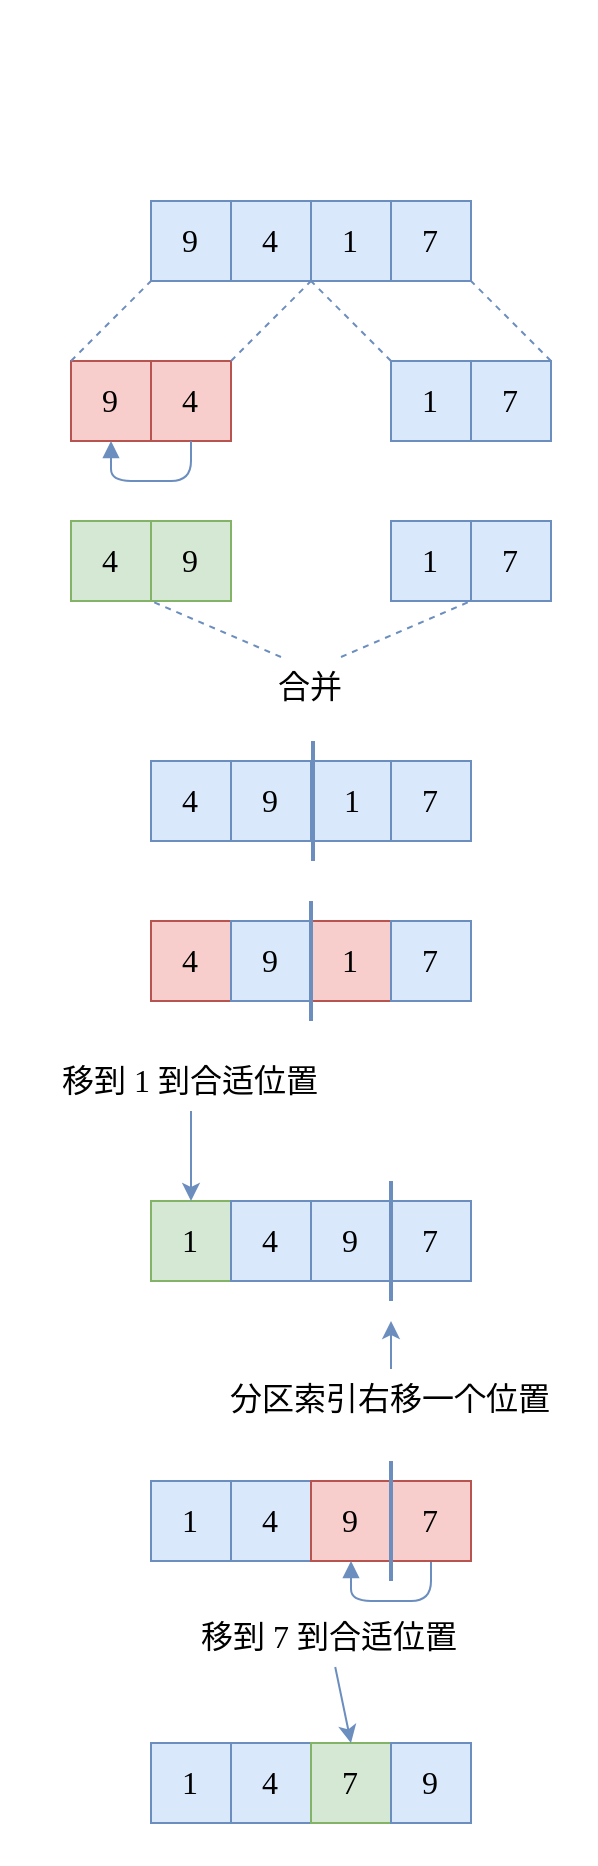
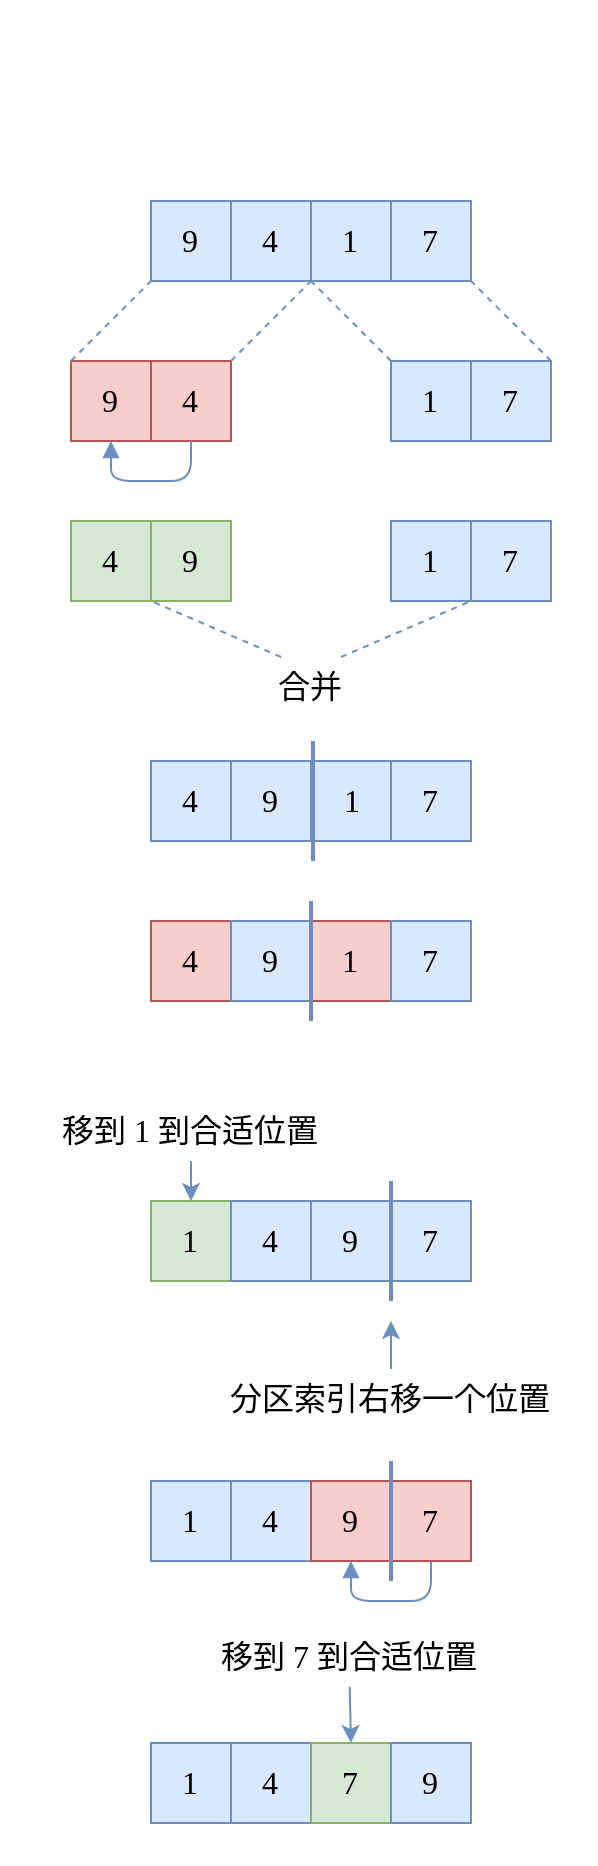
  <mxCell id="0" />
  <mxCell id="1" parent="0" />
  <mxCell id="2" style="edgeStyle=orthogonalEdgeStyle;rounded=1;orthogonalLoop=1;jettySize=auto;html=1;shadow=0;strokeColor=#6c8ebf;strokeWidth=1;fontFamily=Ubuntu;fontSize=14;fontStyle=0;endArrow=block;endFill=1;fillColor=#dae8fc;entryX=0.5;entryY=1;entryDx=0;entryDy=0;exitX=0.5;exitY=1;exitDx=0;exitDy=0;startArrow=block;startFill=1;" parent="1" edge="1"><mxGeometry relative="1" as="geometry"><mxPoint x="175" y="20" as="targetPoint" /></mxGeometry></mxCell>
  <mxCell id="3" value="9" style="rounded=0;whiteSpace=wrap;html=1;shadow=0;strokeColor=#6c8ebf;strokeWidth=1;fontFamily=Ubuntu;fontSize=16;fontStyle=0;fillColor=#dae8fc;" parent="1" vertex="1"><mxGeometry x="75" y="100" width="40" height="40" as="geometry" /></mxCell>
  <mxCell id="4" value="4" style="rounded=0;whiteSpace=wrap;html=1;shadow=0;strokeColor=#6c8ebf;strokeWidth=1;fontFamily=Ubuntu;fontSize=16;fontStyle=0;fillColor=#dae8fc;" parent="1" vertex="1"><mxGeometry x="115" y="100" width="40" height="40" as="geometry" /></mxCell>
  <mxCell id="5" value="1" style="rounded=0;whiteSpace=wrap;html=1;shadow=0;strokeColor=#6c8ebf;strokeWidth=1;fontFamily=Ubuntu;fontSize=16;fontStyle=0;fillColor=#dae8fc;" parent="1" vertex="1"><mxGeometry x="155" y="100" width="40" height="40" as="geometry" /></mxCell>
  <mxCell id="6" value="7" style="rounded=0;whiteSpace=wrap;html=1;shadow=0;strokeColor=#6c8ebf;strokeWidth=1;fontFamily=Ubuntu;fontSize=16;fontStyle=0;fillColor=#dae8fc;" parent="1" vertex="1"><mxGeometry x="195" y="100" width="40" height="40" as="geometry" /></mxCell>
  <mxCell id="7" value="合并" style="text;html=1;align=center;verticalAlign=middle;whiteSpace=wrap;rounded=0;fontFamily=Ubuntu;fontSize=16;fontStyle=0;" parent="1" vertex="1"><mxGeometry x="125" y="328" width="60" height="30" as="geometry" /></mxCell>
  <mxCell id="8" value="9" style="rounded=0;whiteSpace=wrap;html=1;shadow=0;strokeColor=#b85450;strokeWidth=1;fontFamily=Ubuntu;fontSize=16;fontStyle=0;fillColor=#f8cecc;" vertex="1" parent="1"><mxGeometry x="35" y="180" width="40" height="40" as="geometry" /></mxCell>
  <mxCell id="9" value="4" style="rounded=0;whiteSpace=wrap;html=1;shadow=0;strokeColor=#b85450;strokeWidth=1;fontFamily=Ubuntu;fontSize=16;fontStyle=0;fillColor=#f8cecc;" vertex="1" parent="1"><mxGeometry x="75" y="180" width="40" height="40" as="geometry" /></mxCell>
  <mxCell id="10" value="1" style="rounded=0;whiteSpace=wrap;html=1;shadow=0;strokeColor=#6c8ebf;strokeWidth=1;fontFamily=Ubuntu;fontSize=16;fontStyle=0;fillColor=#dae8fc;" vertex="1" parent="1"><mxGeometry x="195" y="180" width="40" height="40" as="geometry" /></mxCell>
  <mxCell id="11" value="7" style="rounded=0;whiteSpace=wrap;html=1;shadow=0;strokeColor=#6c8ebf;strokeWidth=1;fontFamily=Ubuntu;fontSize=16;fontStyle=0;fillColor=#dae8fc;" vertex="1" parent="1"><mxGeometry x="235" y="180" width="40" height="40" as="geometry" /></mxCell>
  <mxCell id="12" value="" style="endArrow=none;dashed=1;html=1;rounded=1;shadow=0;strokeColor=#6c8ebf;strokeWidth=1;fontFamily=Ubuntu;fontSize=14;fontStyle=0;fillColor=#dae8fc;entryX=0;entryY=1;entryDx=0;entryDy=0;exitX=0;exitY=0;exitDx=0;exitDy=0;" edge="1" parent="1" source="8" target="3"><mxGeometry width="50" height="50" relative="1" as="geometry"><mxPoint x="315" y="230" as="sourcePoint" /><mxPoint x="365" y="180" as="targetPoint" /></mxGeometry></mxCell>
  <mxCell id="13" value="" style="endArrow=none;dashed=1;html=1;rounded=1;shadow=0;strokeColor=#6c8ebf;strokeWidth=1;fontFamily=Ubuntu;fontSize=14;fontStyle=0;fillColor=#dae8fc;entryX=0;entryY=1;entryDx=0;entryDy=0;exitX=1;exitY=0;exitDx=0;exitDy=0;" edge="1" parent="1" source="9" target="5"><mxGeometry width="50" height="50" relative="1" as="geometry"><mxPoint x="315" y="230" as="sourcePoint" /><mxPoint x="365" y="180" as="targetPoint" /></mxGeometry></mxCell>
  <mxCell id="14" value="" style="endArrow=none;dashed=1;html=1;rounded=1;shadow=0;strokeColor=#6c8ebf;strokeWidth=1;fontFamily=Ubuntu;fontSize=14;fontStyle=0;fillColor=#dae8fc;entryX=0;entryY=1;entryDx=0;entryDy=0;exitX=0;exitY=0;exitDx=0;exitDy=0;" edge="1" parent="1" source="10" target="5"><mxGeometry width="50" height="50" relative="1" as="geometry"><mxPoint x="315" y="230" as="sourcePoint" /><mxPoint x="365" y="180" as="targetPoint" /></mxGeometry></mxCell>
  <mxCell id="15" value="" style="endArrow=none;dashed=1;html=1;rounded=1;shadow=0;strokeColor=#6c8ebf;strokeWidth=1;fontFamily=Ubuntu;fontSize=14;fontStyle=0;fillColor=#dae8fc;entryX=1;entryY=1;entryDx=0;entryDy=0;exitX=1;exitY=0;exitDx=0;exitDy=0;" edge="1" parent="1" source="11" target="6"><mxGeometry width="50" height="50" relative="1" as="geometry"><mxPoint x="315" y="230" as="sourcePoint" /><mxPoint x="365" y="180" as="targetPoint" /></mxGeometry></mxCell>
  <mxCell id="16" value="4" style="rounded=0;whiteSpace=wrap;html=1;shadow=0;strokeColor=#82b366;strokeWidth=1;fontFamily=Ubuntu;fontSize=16;fontStyle=0;fillColor=#d5e8d4;" vertex="1" parent="1"><mxGeometry x="35" y="260" width="40" height="40" as="geometry" /></mxCell>
  <mxCell id="17" style="edgeStyle=orthogonalEdgeStyle;rounded=1;orthogonalLoop=1;jettySize=auto;html=1;entryX=0.5;entryY=1;entryDx=0;entryDy=0;shadow=0;strokeColor=#6c8ebf;strokeWidth=1;fontFamily=Ubuntu;fontSize=14;fontStyle=0;endArrow=block;endFill=1;fillColor=#dae8fc;exitX=0.5;exitY=1;exitDx=0;exitDy=0;" edge="1" parent="1" source="9" target="8"><mxGeometry relative="1" as="geometry" /></mxCell>
  <mxCell id="18" value="9" style="rounded=0;whiteSpace=wrap;html=1;shadow=0;strokeColor=#82b366;strokeWidth=1;fontFamily=Ubuntu;fontSize=16;fontStyle=0;fillColor=#d5e8d4;" vertex="1" parent="1"><mxGeometry x="75" y="260" width="40" height="40" as="geometry" /></mxCell>
  <mxCell id="19" value="1" style="rounded=0;whiteSpace=wrap;html=1;shadow=0;strokeColor=#6c8ebf;strokeWidth=1;fontFamily=Ubuntu;fontSize=16;fontStyle=0;fillColor=#dae8fc;" vertex="1" parent="1"><mxGeometry x="195" y="260" width="40" height="40" as="geometry" /></mxCell>
  <mxCell id="20" value="7" style="rounded=0;whiteSpace=wrap;html=1;shadow=0;strokeColor=#6c8ebf;strokeWidth=1;fontFamily=Ubuntu;fontSize=16;fontStyle=0;fillColor=#dae8fc;" vertex="1" parent="1"><mxGeometry x="235" y="260" width="40" height="40" as="geometry" /></mxCell>
  <mxCell id="21" value="4" style="rounded=0;whiteSpace=wrap;html=1;shadow=0;strokeColor=#6c8ebf;strokeWidth=1;fontFamily=Ubuntu;fontSize=16;fontStyle=0;fillColor=#dae8fc;" vertex="1" parent="1"><mxGeometry x="75" y="380" width="40" height="40" as="geometry" /></mxCell>
  <mxCell id="22" value="9" style="rounded=0;whiteSpace=wrap;html=1;shadow=0;strokeColor=#6c8ebf;strokeWidth=1;fontFamily=Ubuntu;fontSize=16;fontStyle=0;fillColor=#dae8fc;" vertex="1" parent="1"><mxGeometry x="115" y="380" width="40" height="40" as="geometry" /></mxCell>
  <mxCell id="23" value="1" style="rounded=0;whiteSpace=wrap;html=1;shadow=0;strokeColor=#6c8ebf;strokeWidth=1;fontFamily=Ubuntu;fontSize=16;fontStyle=0;fillColor=#dae8fc;" vertex="1" parent="1"><mxGeometry x="156" y="380" width="40" height="40" as="geometry" /></mxCell>
  <mxCell id="24" value="7" style="rounded=0;whiteSpace=wrap;html=1;shadow=0;strokeColor=#6c8ebf;strokeWidth=1;fontFamily=Ubuntu;fontSize=16;fontStyle=0;fillColor=#dae8fc;" vertex="1" parent="1"><mxGeometry x="195" y="380" width="40" height="40" as="geometry" /></mxCell>
  <mxCell id="25" value="4" style="rounded=0;whiteSpace=wrap;html=1;shadow=0;strokeColor=#b85450;strokeWidth=1;fontFamily=Ubuntu;fontSize=16;fontStyle=0;fillColor=#f8cecc;" vertex="1" parent="1"><mxGeometry x="75" y="460" width="40" height="40" as="geometry" /></mxCell>
  <mxCell id="26" value="9" style="rounded=0;whiteSpace=wrap;html=1;shadow=0;strokeColor=#6c8ebf;strokeWidth=1;fontFamily=Ubuntu;fontSize=16;fontStyle=0;fillColor=#dae8fc;" vertex="1" parent="1"><mxGeometry x="115" y="460" width="40" height="40" as="geometry" /></mxCell>
  <mxCell id="27" value="1" style="rounded=0;whiteSpace=wrap;html=1;shadow=0;strokeColor=#b85450;strokeWidth=1;fontFamily=Ubuntu;fontSize=16;fontStyle=0;fillColor=#f8cecc;" vertex="1" parent="1"><mxGeometry x="155" y="460" width="40" height="40" as="geometry" /></mxCell>
  <mxCell id="28" value="7" style="rounded=0;whiteSpace=wrap;html=1;shadow=0;strokeColor=#6c8ebf;strokeWidth=1;fontFamily=Ubuntu;fontSize=16;fontStyle=0;fillColor=#dae8fc;" vertex="1" parent="1"><mxGeometry x="195" y="460" width="40" height="40" as="geometry" /></mxCell>
  <mxCell id="29" value="1" style="rounded=0;whiteSpace=wrap;html=1;shadow=0;strokeColor=#6c8ebf;strokeWidth=1;fontFamily=Ubuntu;fontSize=16;fontStyle=0;fillColor=#dae8fc;" vertex="1" parent="1"><mxGeometry x="75" y="871" width="40" height="40" as="geometry" /></mxCell>
  <mxCell id="30" value="4" style="rounded=0;whiteSpace=wrap;html=1;shadow=0;strokeColor=#6c8ebf;strokeWidth=1;fontFamily=Ubuntu;fontSize=16;fontStyle=0;fillColor=#dae8fc;" vertex="1" parent="1"><mxGeometry x="115" y="871" width="40" height="40" as="geometry" /></mxCell>
  <mxCell id="31" value="7" style="rounded=0;whiteSpace=wrap;html=1;shadow=0;strokeColor=#82b366;strokeWidth=1;fontFamily=Ubuntu;fontSize=16;fontStyle=0;fillColor=#d5e8d4;" vertex="1" parent="1"><mxGeometry x="155" y="871" width="40" height="40" as="geometry" /></mxCell>
  <mxCell id="32" value="9" style="rounded=0;whiteSpace=wrap;html=1;shadow=0;strokeColor=#6c8ebf;strokeWidth=1;fontFamily=Ubuntu;fontSize=16;fontStyle=0;fillColor=#dae8fc;" vertex="1" parent="1"><mxGeometry x="195" y="871" width="40" height="40" as="geometry" /></mxCell>
  <mxCell id="33" value="" style="endArrow=none;html=1;rounded=1;shadow=0;strokeColor=#6c8ebf;strokeWidth=2;fontFamily=Ubuntu;fontSize=14;fontStyle=0;fillColor=#dae8fc;" edge="1" parent="1"><mxGeometry width="50" height="50" relative="1" as="geometry"><mxPoint x="155" y="510" as="sourcePoint" /><mxPoint x="155" y="450" as="targetPoint" /></mxGeometry></mxCell>
  <mxCell id="34" value="" style="endArrow=none;html=1;rounded=1;shadow=0;strokeColor=#6c8ebf;strokeWidth=2;fontFamily=Ubuntu;fontSize=14;fontStyle=0;fillColor=#dae8fc;" edge="1" parent="1"><mxGeometry width="50" height="50" relative="1" as="geometry"><mxPoint x="156" y="430" as="sourcePoint" /><mxPoint x="156" y="370" as="targetPoint" /></mxGeometry></mxCell>
  <mxCell id="35" value="" style="endArrow=none;dashed=1;html=1;rounded=1;shadow=0;strokeColor=#6c8ebf;strokeWidth=1;fontFamily=Ubuntu;fontSize=14;fontStyle=0;fillColor=#dae8fc;entryX=0;entryY=1;entryDx=0;entryDy=0;exitX=0.25;exitY=0;exitDx=0;exitDy=0;" edge="1" parent="1" source="7" target="18"><mxGeometry width="50" height="50" relative="1" as="geometry"><mxPoint x="315" y="350" as="sourcePoint" /><mxPoint x="365" y="300" as="targetPoint" /></mxGeometry></mxCell>
  <mxCell id="36" value="" style="endArrow=none;dashed=1;html=1;rounded=1;shadow=0;strokeColor=#6c8ebf;strokeWidth=1;fontFamily=Ubuntu;fontSize=14;fontStyle=0;fillColor=#dae8fc;entryX=0;entryY=1;entryDx=0;entryDy=0;exitX=0.75;exitY=0;exitDx=0;exitDy=0;" edge="1" parent="1" source="7" target="20"><mxGeometry width="50" height="50" relative="1" as="geometry"><mxPoint x="315" y="350" as="sourcePoint" /><mxPoint x="365" y="300" as="targetPoint" /></mxGeometry></mxCell>
- <mxCell id="37" value="移到 1 到合适位置" style="text;html=1;align=center;verticalAlign=middle;whiteSpace=wrap;rounded=0;fontFamily=Ubuntu;fontSize=16;fontStyle=0;" vertex="1" parent="1"><mxGeometry x="20" y="525" width="150" height="30" as="geometry" /></mxCell>
+ <mxCell id="37" value="移到 1 到合适位置" style="text;html=1;align=center;verticalAlign=middle;whiteSpace=wrap;rounded=0;fontFamily=Ubuntu;fontSize=16;fontStyle=0;" vertex="1" parent="1"><mxGeometry x="20" y="550" width="150" height="30" as="geometry" /></mxCell>
  <mxCell id="38" value="分区索引右移一个位置" style="text;html=1;align=center;verticalAlign=middle;whiteSpace=wrap;rounded=0;fontFamily=Ubuntu;fontSize=16;fontStyle=0;" vertex="1" parent="1"><mxGeometry x="113" y="684" width="164" height="30" as="geometry" /></mxCell>
  <mxCell id="39" value="" style="group" vertex="1" connectable="0" parent="1"><mxGeometry x="75" y="730" width="160" height="60" as="geometry" /></mxCell>
  <mxCell id="40" value="1" style="rounded=0;whiteSpace=wrap;html=1;shadow=0;strokeColor=#6c8ebf;strokeWidth=1;fontFamily=Ubuntu;fontSize=16;fontStyle=0;fillColor=#dae8fc;" vertex="1" parent="39"><mxGeometry y="10" width="40" height="40" as="geometry" /></mxCell>
  <mxCell id="41" value="4" style="rounded=0;whiteSpace=wrap;html=1;shadow=0;strokeColor=#6c8ebf;strokeWidth=1;fontFamily=Ubuntu;fontSize=16;fontStyle=0;fillColor=#dae8fc;" vertex="1" parent="39"><mxGeometry x="40" y="10" width="40" height="40" as="geometry" /></mxCell>
  <mxCell id="42" value="9" style="rounded=0;whiteSpace=wrap;html=1;shadow=0;strokeColor=#b85450;strokeWidth=1;fontFamily=Ubuntu;fontSize=16;fontStyle=0;fillColor=#f8cecc;" vertex="1" parent="39"><mxGeometry x="80" y="10" width="40" height="40" as="geometry" /></mxCell>
  <mxCell id="43" style="edgeStyle=orthogonalEdgeStyle;rounded=1;orthogonalLoop=1;jettySize=auto;html=1;entryX=0.5;entryY=1;entryDx=0;entryDy=0;shadow=0;strokeColor=#6c8ebf;strokeWidth=1;fontFamily=Ubuntu;fontSize=14;fontStyle=0;endArrow=block;endFill=1;fillColor=#dae8fc;exitX=0.5;exitY=1;exitDx=0;exitDy=0;" edge="1" parent="39" source="44" target="42"><mxGeometry relative="1" as="geometry" /></mxCell>
  <mxCell id="44" value="7" style="rounded=0;whiteSpace=wrap;html=1;shadow=0;strokeColor=#b85450;strokeWidth=1;fontFamily=Ubuntu;fontSize=16;fontStyle=0;fillColor=#f8cecc;" vertex="1" parent="39"><mxGeometry x="120" y="10" width="40" height="40" as="geometry" /></mxCell>
  <mxCell id="45" value="" style="endArrow=none;html=1;rounded=1;shadow=0;strokeColor=#6c8ebf;strokeWidth=2;fontFamily=Ubuntu;fontSize=14;fontStyle=0;fillColor=#dae8fc;" edge="1" parent="39"><mxGeometry width="50" height="50" relative="1" as="geometry"><mxPoint x="120" y="60" as="sourcePoint" /><mxPoint x="120" as="targetPoint" /></mxGeometry></mxCell>
- <mxCell id="46" value="移到 7 到合适位置" style="text;html=1;align=center;verticalAlign=middle;whiteSpace=wrap;rounded=0;fontFamily=Ubuntu;fontSize=16;fontStyle=0;" vertex="1" parent="1"><mxGeometry x="86.5" y="803" width="155" height="30" as="geometry" /></mxCell>
+ <mxCell id="46" value="移到 7 到合适位置" style="text;html=1;align=center;verticalAlign=middle;whiteSpace=wrap;rounded=0;fontFamily=Ubuntu;fontSize=16;fontStyle=0;" vertex="1" parent="1"><mxGeometry x="96.5" y="813" width="155" height="30" as="geometry" /></mxCell>
  <mxCell id="47" value="" style="group" vertex="1" connectable="0" parent="1"><mxGeometry x="75" y="590" width="160" height="60" as="geometry" /></mxCell>
  <mxCell id="48" value="1" style="rounded=0;whiteSpace=wrap;html=1;shadow=0;strokeColor=#82b366;strokeWidth=1;fontFamily=Ubuntu;fontSize=16;fontStyle=0;fillColor=#d5e8d4;" vertex="1" parent="47"><mxGeometry y="10" width="40" height="40" as="geometry" /></mxCell>
  <mxCell id="49" value="4" style="rounded=0;whiteSpace=wrap;html=1;shadow=0;strokeColor=#6c8ebf;strokeWidth=1;fontFamily=Ubuntu;fontSize=16;fontStyle=0;fillColor=#dae8fc;" vertex="1" parent="47"><mxGeometry x="40" y="10" width="40" height="40" as="geometry" /></mxCell>
  <mxCell id="50" value="9" style="rounded=0;whiteSpace=wrap;html=1;shadow=0;strokeColor=#6c8ebf;strokeWidth=1;fontFamily=Ubuntu;fontSize=16;fontStyle=0;fillColor=#dae8fc;" vertex="1" parent="47"><mxGeometry x="80" y="10" width="40" height="40" as="geometry" /></mxCell>
  <mxCell id="51" value="7" style="rounded=0;whiteSpace=wrap;html=1;shadow=0;strokeColor=#6c8ebf;strokeWidth=1;fontFamily=Ubuntu;fontSize=16;fontStyle=0;fillColor=#dae8fc;" vertex="1" parent="47"><mxGeometry x="120" y="10" width="40" height="40" as="geometry" /></mxCell>
  <mxCell id="52" value="" style="endArrow=none;html=1;rounded=1;shadow=0;strokeColor=#6c8ebf;strokeWidth=2;fontFamily=Ubuntu;fontSize=14;fontStyle=0;fillColor=#dae8fc;" edge="1" parent="47"><mxGeometry width="50" height="50" relative="1" as="geometry"><mxPoint x="120" y="60" as="sourcePoint" /><mxPoint x="120" as="targetPoint" /></mxGeometry></mxCell>
  <mxCell id="53" value="" style="endArrow=classic;html=1;rounded=1;shadow=0;strokeColor=#6c8ebf;strokeWidth=1;fontFamily=Ubuntu;fontSize=14;fontStyle=0;fillColor=#dae8fc;entryX=0.5;entryY=0;entryDx=0;entryDy=0;" edge="1" parent="1" source="37" target="48"><mxGeometry width="50" height="50" relative="1" as="geometry"><mxPoint x="315" y="370" as="sourcePoint" /><mxPoint x="365" y="320" as="targetPoint" /></mxGeometry></mxCell>
  <mxCell id="54" value="" style="endArrow=classic;html=1;rounded=1;shadow=0;strokeColor=#6c8ebf;strokeWidth=1;fontFamily=Ubuntu;fontSize=14;fontStyle=0;fillColor=#dae8fc;exitX=0.5;exitY=0;exitDx=0;exitDy=0;" edge="1" parent="1" source="38"><mxGeometry width="50" height="50" relative="1" as="geometry"><mxPoint x="315" y="590" as="sourcePoint" /><mxPoint x="195" y="660" as="targetPoint" /></mxGeometry></mxCell>
  <mxCell id="55" value="" style="endArrow=classic;html=1;rounded=1;shadow=0;strokeColor=#6c8ebf;strokeWidth=1;fontFamily=Ubuntu;fontSize=14;fontStyle=0;fillColor=#dae8fc;entryX=0.5;entryY=0;entryDx=0;entryDy=0;" edge="1" parent="1" source="46" target="31"><mxGeometry width="50" height="50" relative="1" as="geometry"><mxPoint x="167" y="870" as="sourcePoint" /><mxPoint x="365" y="650" as="targetPoint" /></mxGeometry></mxCell>
